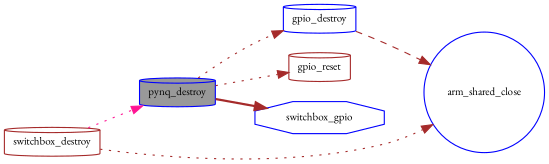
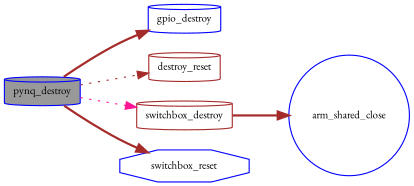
  digraph {
    fontname="EB Garamond"
    rankdir=LR
    node [color=blue fillcolor=white fontname="EB Garamond" fontsize=10 shape=cylinder style=filled]
    edge [color=brown fontname="EB Garamond" fontsize=10 labelfontname=Helvetica labelfontsize=10 style=bold]
    n1 [fillcolor=grey60 fontcolor=black height=0.2 label=pynq_destroy width=0.4]
    n2 [height=0.2 label=gpio_destroy width=0.4]
-   n3 [color=brown height=0.2 label=gpio_reset width=0.4]
+   n3 [color=brown height=0.2 label=destroy_reset width=0.4]
    n4 [color=brown height=0.2 label=switchbox_destroy width=0.4]
-   n5 [height=0.2 label=switchbox_gpio shape=octagon width=0.4]
+   n5 [height=0.2 label=switchbox_reset shape=octagon width=0.4]
    n6 [height=0.2 label=arm_shared_close shape=circle width=0.4]
-   n1 -> n2 [style=dotted]
+   n1 -> n2
    n1 -> n3 [style=dotted]
-   n4 -> n1 [color=deeppink style=dotted]
+   n1 -> n4 [color=deeppink style=dotted]
    n1 -> n5
-   n2 -> n6 [style=dashed]
-   n4 -> n6 [style=dotted]
+   n4 -> n6
  }
